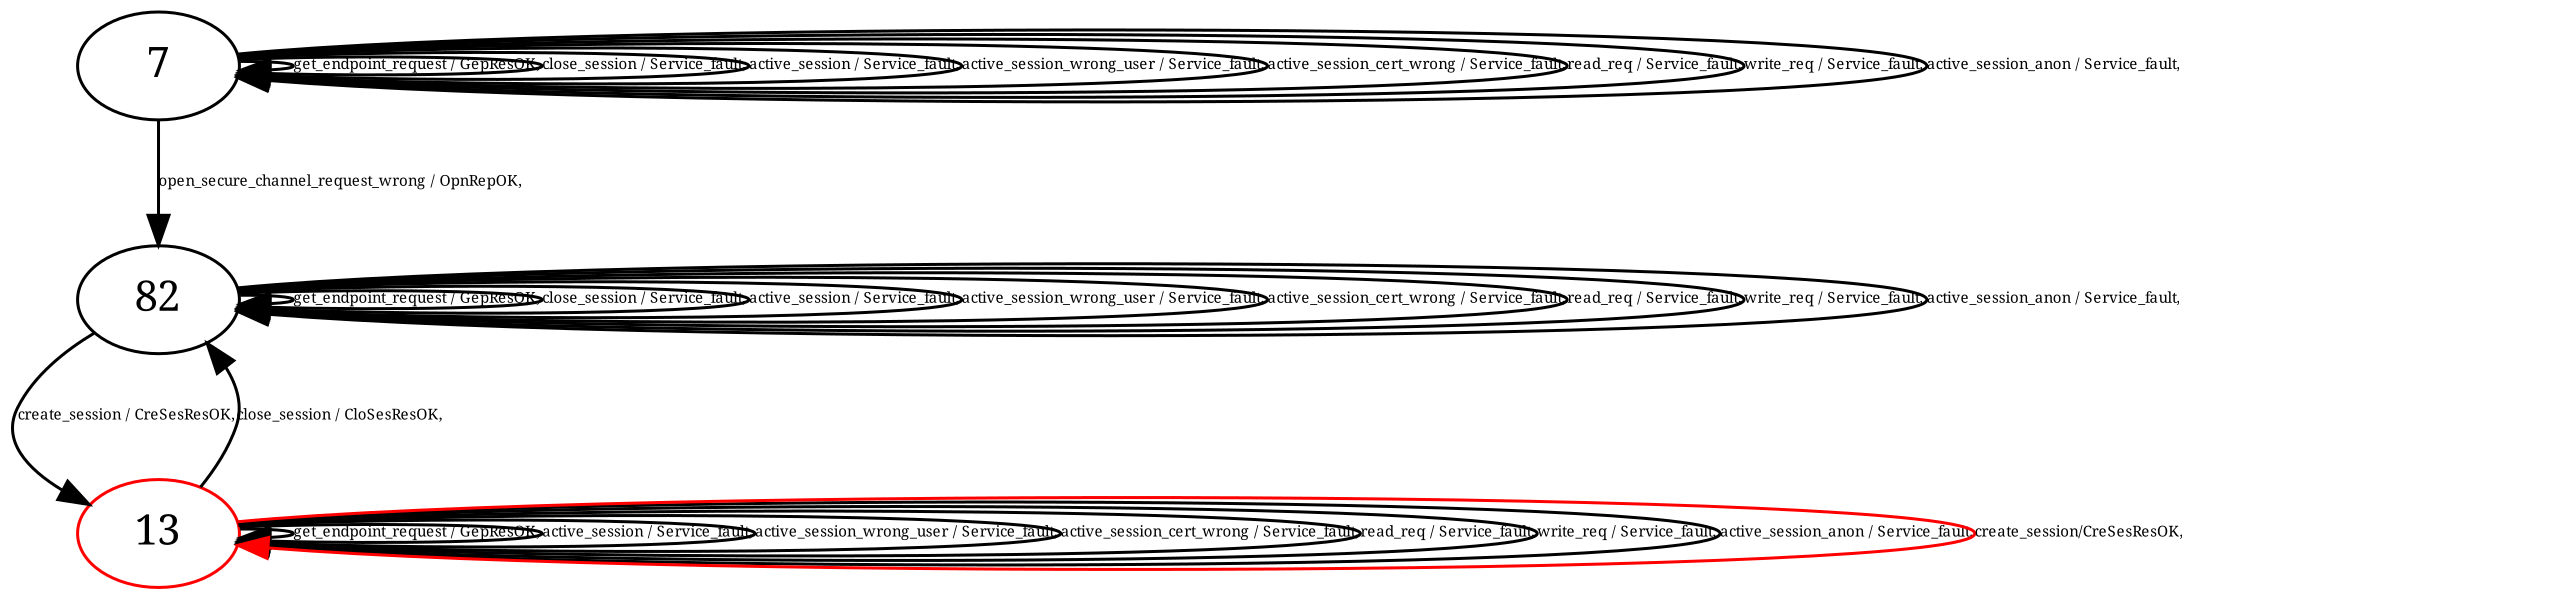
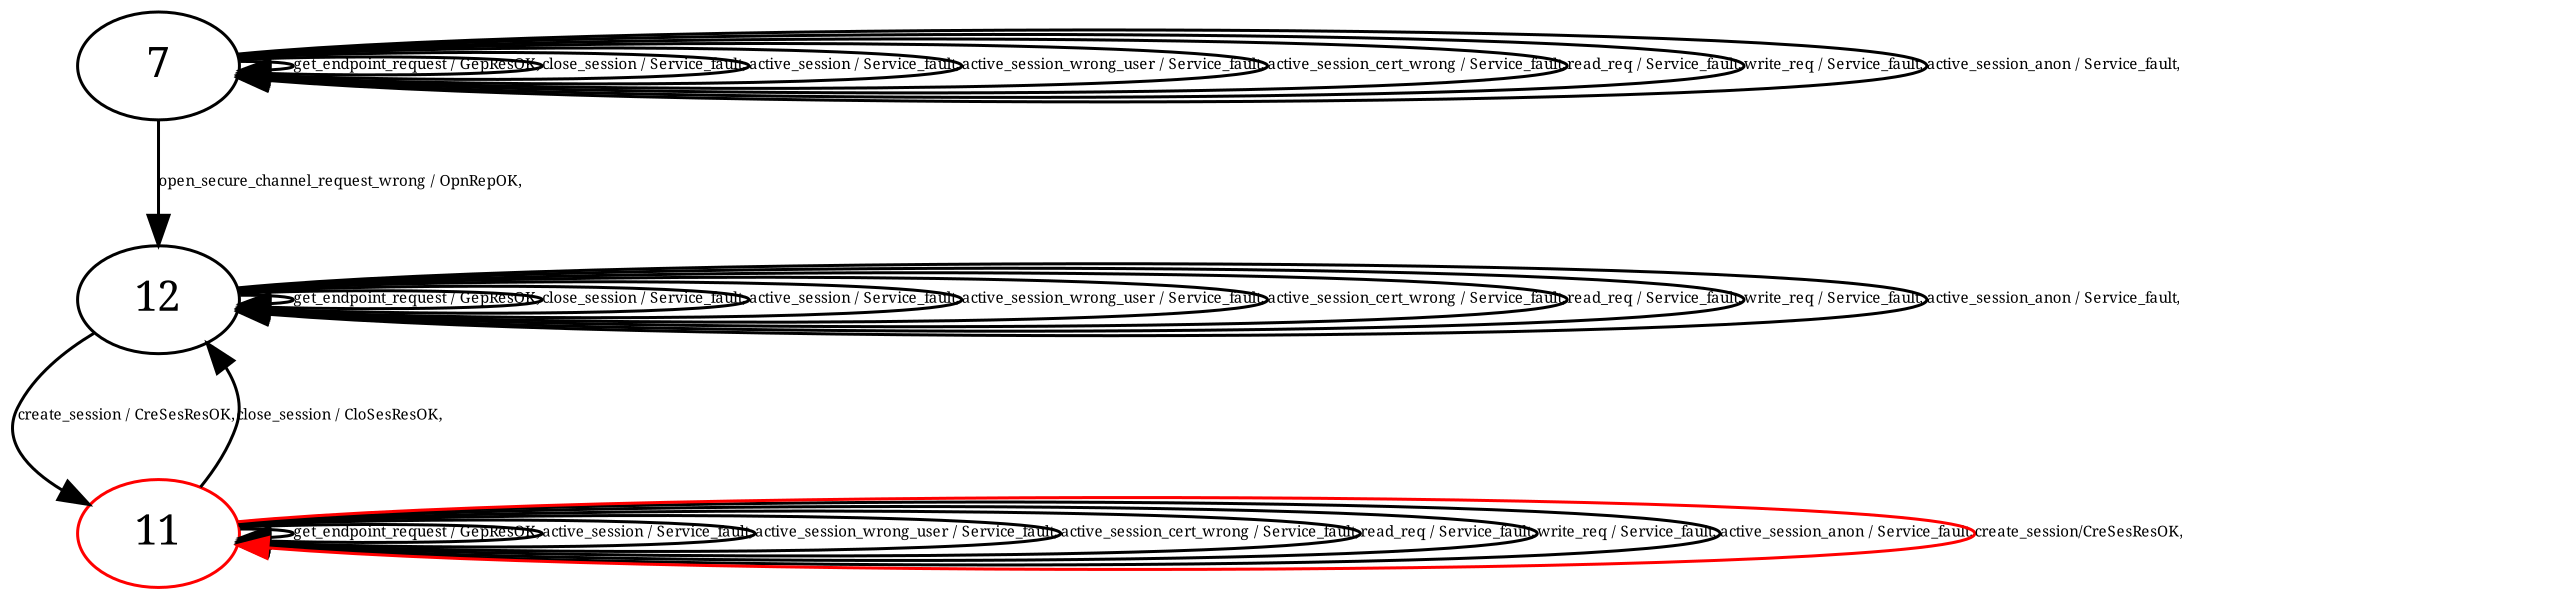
  digraph {
    fontname="Noto Serif"
    node [fillcolor=white fontname="Noto Serif" shape=ellipse style=filled]
    edge [fontname="Noto Serif" fontsize=5]
    n1 [label=7]
-   n2 [label=82]
-   n3 [color=red label=13]
+   n2 [label=12]
+   n3 [color=red label=11]
    n1 -> n1 [label="get_endpoint_request / GepResOK,"]
    n1 -> n1 [label="close_session / Service_fault,"]
    n1 -> n1 [label="active_session / Service_fault,"]
    n1 -> n1 [label="active_session_wrong_user / Service_fault,"]
    n1 -> n1 [label="active_session_cert_wrong / Service_fault,"]
    n1 -> n1 [label="read_req / Service_fault,"]
    n1 -> n1 [label="write_req / Service_fault,"]
    n1 -> n1 [label="active_session_anon / Service_fault,"]
    n1 -> n2 [label="open_secure_channel_request_wrong / OpnRepOK,"]
    n2 -> n2 [label="get_endpoint_request / GepResOK,"]
    n2 -> n2 [label="close_session / Service_fault,"]
    n2 -> n2 [label="active_session / Service_fault,"]
    n2 -> n2 [label="active_session_wrong_user / Service_fault,"]
    n2 -> n2 [label="active_session_cert_wrong / Service_fault,"]
    n2 -> n2 [label="read_req / Service_fault,"]
    n2 -> n2 [label="write_req / Service_fault,"]
    n2 -> n2 [label="active_session_anon / Service_fault,"]
    n2 -> n3 [label="create_session / CreSesResOK,"]
    n3 -> n2 [label="close_session / CloSesResOK,"]
    n3 -> n3 [label="get_endpoint_request / GepResOK,"]
    n3 -> n3 [label="active_session / Service_fault,"]
    n3 -> n3 [label="active_session_wrong_user / Service_fault,"]
    n3 -> n3 [label="active_session_cert_wrong / Service_fault,"]
    n3 -> n3 [label="read_req / Service_fault,"]
    n3 -> n3 [label="write_req / Service_fault,"]
    n3 -> n3 [label="active_session_anon / Service_fault,"]
    n3 -> n3 [color=red label="create_session/CreSesResOK,"]
  }
